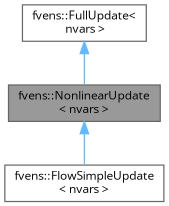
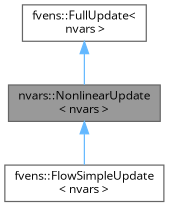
  digraph {
    fontname="Open Sans"
    node [color=gray40 fillcolor=white fontname="Open Sans" fontsize=10 shape=box style=filled]
    edge [color=steelblue1 dir=back fontname="Open Sans" fontsize=10 labelfontname=Helvetica labelfontsize=10 style=solid]
-   n1 [fillcolor=grey60 fontcolor=black height=0.2 label="fvens::NonlinearUpdate\l\< nvars \>" width=0.4]
+   n1 [fillcolor=grey60 fontcolor=black height=0.2 label="nvars::NonlinearUpdate\l\< nvars \>" width=0.4]
    n2 [height=0.2 label="fvens::FlowSimpleUpdate\l\< nvars \>" width=0.4]
    n3 [height=0.2 label="fvens::FullUpdate\<\l nvars \>" width=0.4]
    n1 -> n2
    n3 -> n1
  }
